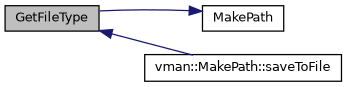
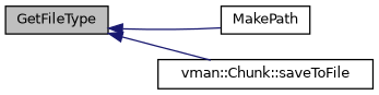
  digraph {
    rankdir=LR
    node [color=black fontname=Helvetica fontsize=10 shape=record]
    edge [color=midnightblue dir=back fontname=Helvetica fontsize=10 labelfontname=Helvetica labelfontsize=10 style=solid]
    n1 [fillcolor=grey75 fontcolor=black height=0.2 label=GetFileType style=filled width=0.4]
    n2 [height=0.2 label=MakePath width=0.4]
-   n3 [height=0.2 label="vman::MakePath::saveToFile" width=0.4]
-   n2 -> n1
+   n3 [height=0.2 label="vman::Chunk::saveToFile" width=0.4]
+   n1 -> n2
    n1 -> n3
  }
